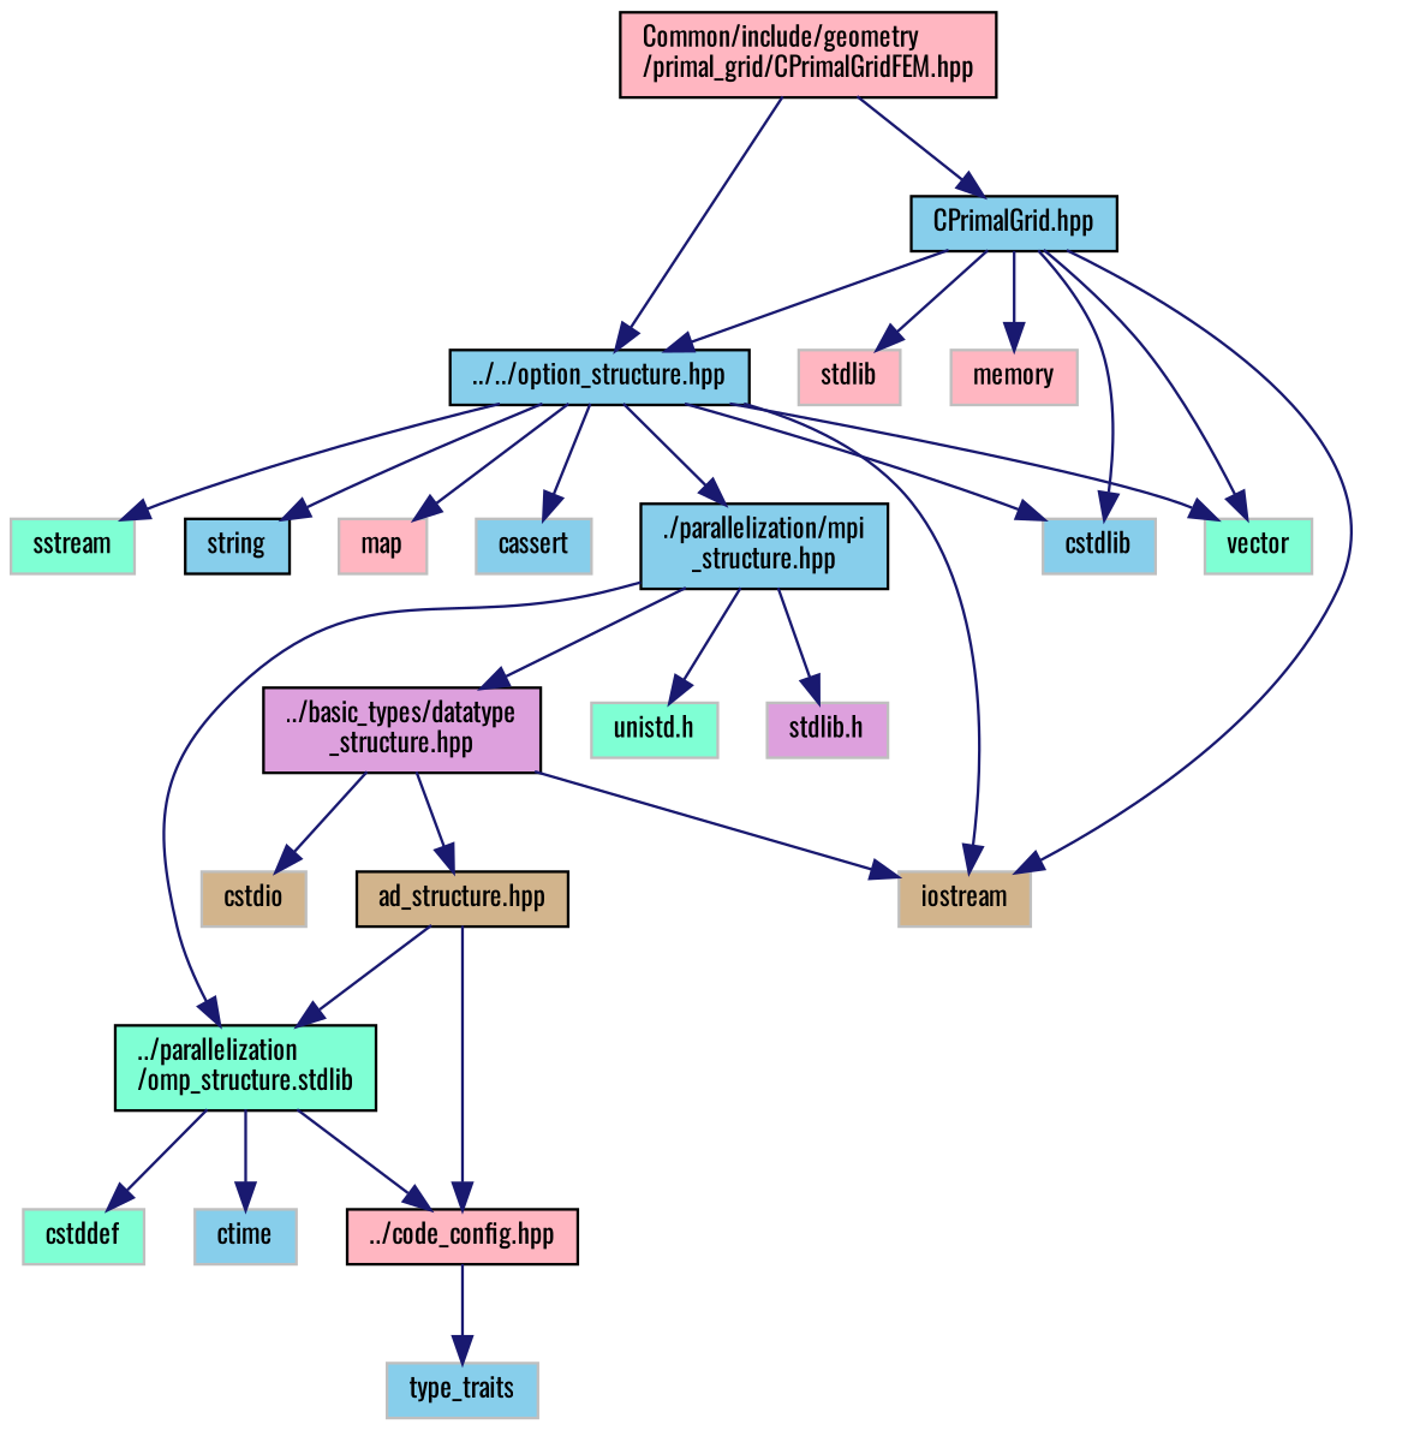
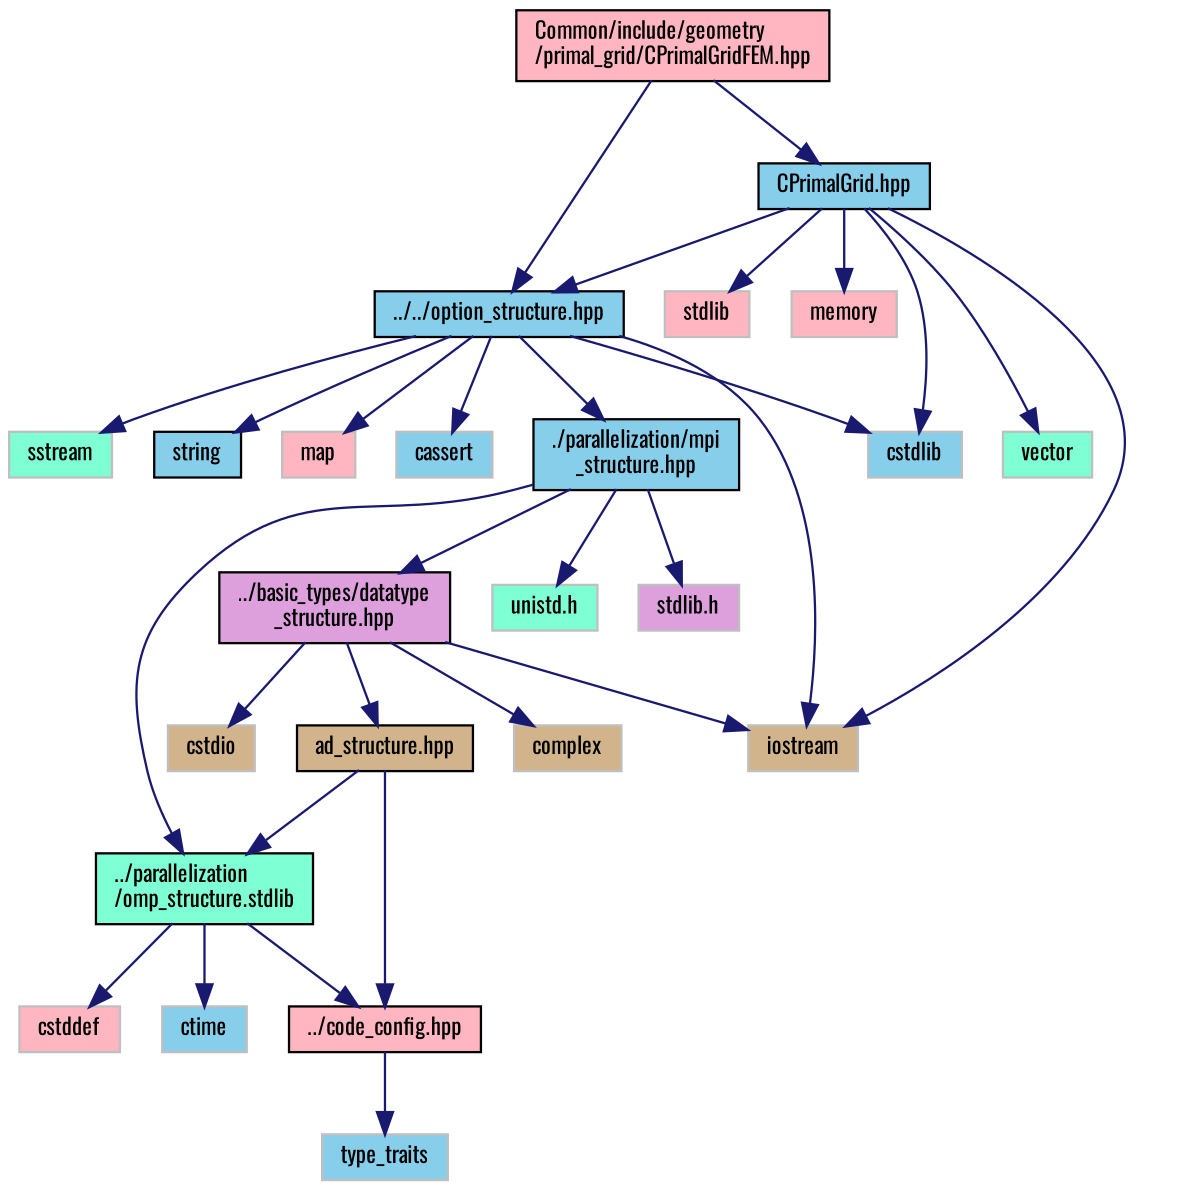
  digraph {
    fontname=Oswald
    node [color=grey75 fillcolor=skyblue fontname=Oswald fontsize=10 shape=record style=filled]
    edge [color=midnightblue fontname=Oswald fontsize=10 labelfontname=Helvetica labelfontsize=10 style=solid]
    n1 [color=black fillcolor=lightpink fontcolor=black height=0.2 label="Common/include/geometry\l/primal_grid/CPrimalGridFEM.hpp" width=0.4]
    n2 [color=black height=0.2 label="CPrimalGrid.hpp" width=0.4]
    n3 [color=black height=0.2 label="../../option_structure.hpp" width=0.4]
    n4 [fillcolor=tan height=0.2 label=iostream width=0.4]
    n5 [fillcolor=aquamarine height=0.2 label=vector width=0.4]
    n6 [height=0.2 label=cstdlib width=0.4]
    n7 [fillcolor=lightpink height=0.2 label=stdlib width=0.4]
    n8 [fillcolor=lightpink height=0.2 label=memory width=0.4]
    n9 [color=black height=0.2 label="./parallelization/mpi\l_structure.hpp" width=0.4]
    n10 [fillcolor=aquamarine height=0.2 label=sstream width=0.4]
    n11 [color=black height=0.2 label=string width=0.4]
    n12 [fillcolor=lightpink height=0.2 label=map width=0.4]
    n13 [height=0.2 label=cassert width=0.4]
    n14 [fillcolor=plum height=0.2 label="stdlib.h" width=0.4]
    n15 [color=black fillcolor=plum height=0.2 label="../basic_types/datatype\l_structure.hpp" width=0.4]
    n16 [color=black fillcolor=aquamarine height=0.2 label="../parallelization\l/omp_structure.stdlib" width=0.4]
    n17 [fillcolor=aquamarine height=0.2 label="unistd.h" width=0.4]
+   n18 [fillcolor=tan height=0.2 label=complex width=0.4]
    n19 [fillcolor=tan height=0.2 label=cstdio width=0.4]
    n20 [color=black fillcolor=tan height=0.2 label="ad_structure.hpp" width=0.4]
    n21 [color=black fillcolor=lightpink height=0.2 label="../code_config.hpp" width=0.4]
-   n22 [fillcolor=aquamarine height=0.2 label=cstddef width=0.4]
+   n22 [fillcolor=lightpink height=0.2 label=cstddef width=0.4]
    n23 [height=0.2 label=ctime width=0.4]
    n24 [height=0.2 label=type_traits width=0.4]
    n1 -> n2
    n1 -> n3
    n2 -> n3
    n2 -> n4
    n2 -> n5
    n2 -> n6
    n2 -> n7
    n2 -> n8
    n3 -> n4
-   n3 -> n5
    n3 -> n6
    n3 -> n9
    n3 -> n10
    n3 -> n11
    n3 -> n12
    n3 -> n13
    n9 -> n14
    n9 -> n15
    n9 -> n16
    n9 -> n17
    n15 -> n4
+   n15 -> n18
    n15 -> n19
    n15 -> n20
    n16 -> n21
    n16 -> n22
    n16 -> n23
    n20 -> n16
    n20 -> n21
    n21 -> n24
  }
